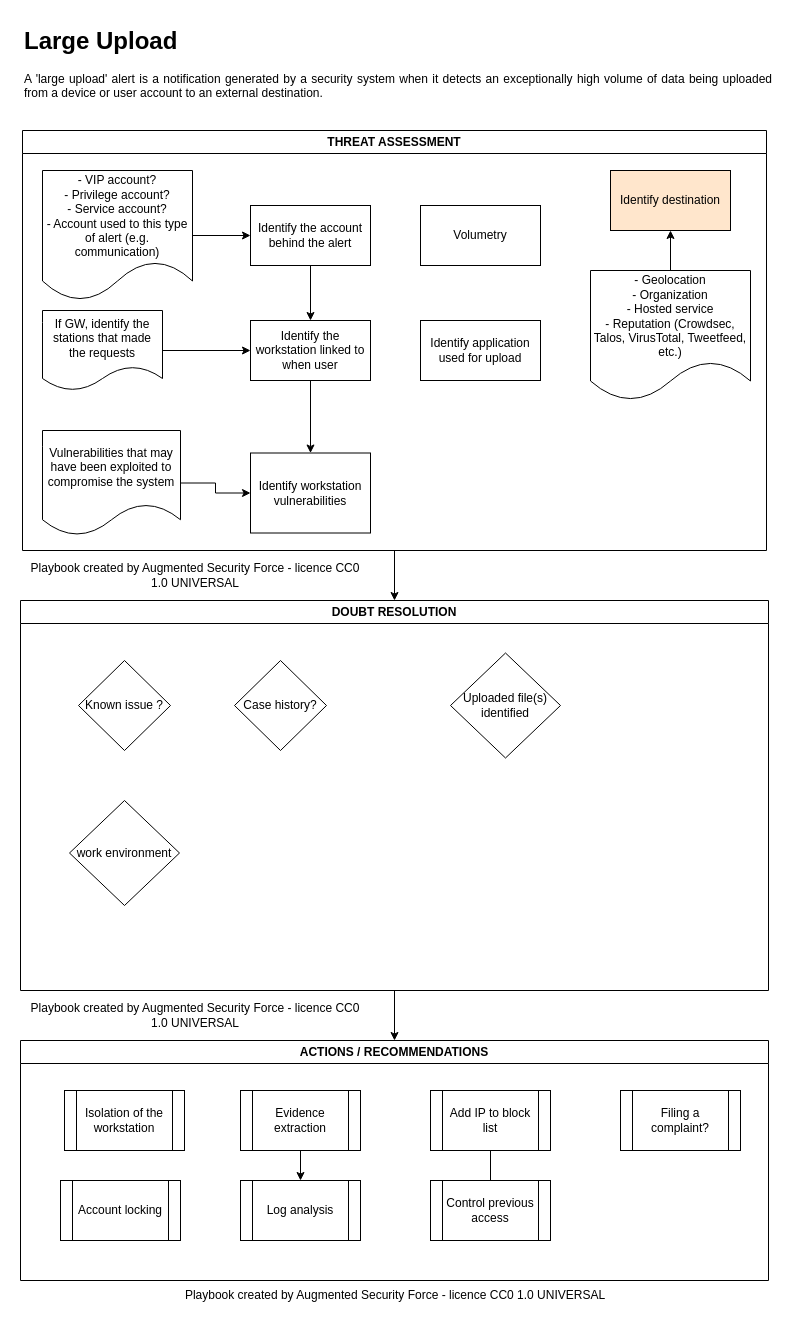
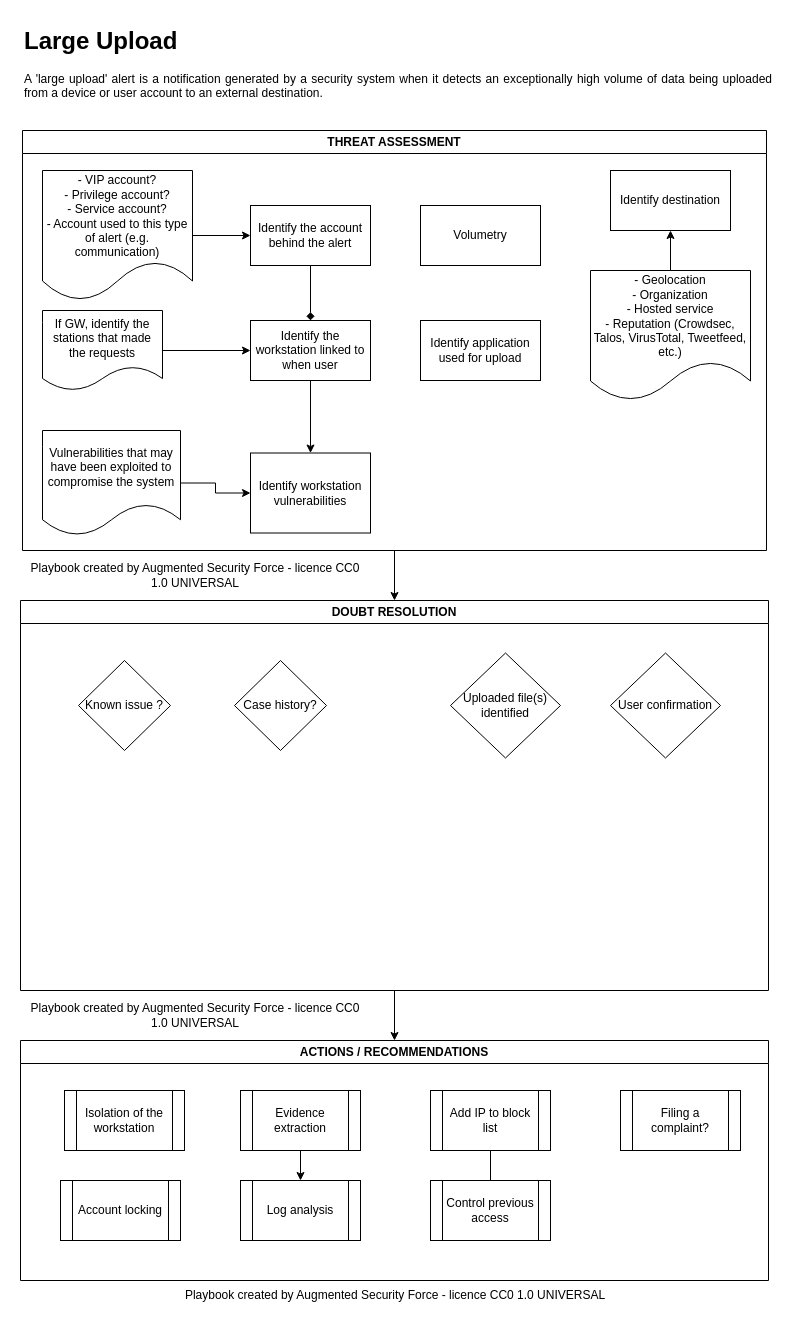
  <mxCell id="0" />
  <mxCell id="1" parent="0" />
  <mxCell id="2" style="edgeStyle=orthogonalEdgeStyle;rounded=0;orthogonalLoop=1;jettySize=auto;html=1;entryX=0.5;entryY=0;entryDx=0;entryDy=0;" edge="1" parent="1" source="3" target="21"><mxGeometry relative="1" as="geometry" /></mxCell>
  <mxCell id="3" value="THREAT ASSESSMENT" style="swimlane;whiteSpace=wrap;html=1;" vertex="1" parent="1"><mxGeometry x="22" y="130" width="744" height="420" as="geometry" /></mxCell>
  <mxCell id="4" value="&lt;div&gt;- VIP account?&lt;/div&gt;&lt;div&gt;- Privilege account?&lt;/div&gt;&lt;div&gt;- Service account?&lt;/div&gt;&lt;div&gt;- Account used to this type of alert (e.g. communication)&lt;/div&gt;" style="shape=document;whiteSpace=wrap;html=1;boundedLbl=1;" vertex="1" parent="3"><mxGeometry x="20" y="40" width="150" height="130" as="geometry" /></mxCell>
  <mxCell id="5" value="Vulnerabilities that may have been exploited to compromise the system" style="shape=document;whiteSpace=wrap;html=1;boundedLbl=1;" vertex="1" parent="3"><mxGeometry x="20" y="300" width="138" height="105" as="geometry" /></mxCell>
  <mxCell id="6" value="&lt;div&gt;- Geolocation&lt;/div&gt;&lt;div&gt;- Organization&lt;/div&gt;&lt;div&gt;- Hosted service&lt;/div&gt;&lt;div&gt;- Reputation (Crowdsec, Talos, VirusTotal, Tweetfeed, etc.)&lt;/div&gt;" style="shape=document;whiteSpace=wrap;html=1;boundedLbl=1;" vertex="1" parent="3"><mxGeometry x="568" y="140" width="160" height="130" as="geometry" /></mxCell>
- <mxCell id="7" value="Identify destination" style="rounded=0;whiteSpace=wrap;html=1;fillColor=#ffe6cc;" vertex="1" parent="3"><mxGeometry x="588" y="40" width="120" height="60" as="geometry" /></mxCell>
+ <mxCell id="7" value="Identify destination" style="rounded=0;whiteSpace=wrap;html=1;" vertex="1" parent="3"><mxGeometry x="588" y="40" width="120" height="60" as="geometry" /></mxCell>
  <mxCell id="8" style="edgeStyle=orthogonalEdgeStyle;rounded=0;orthogonalLoop=1;jettySize=auto;html=1;entryX=0.5;entryY=1;entryDx=0;entryDy=0;" edge="1" parent="3" source="6" target="7"><mxGeometry relative="1" as="geometry" /></mxCell>
  <mxCell id="9" value="Identify application used for upload" style="rounded=0;whiteSpace=wrap;html=1;" vertex="1" parent="3"><mxGeometry x="398" y="190" width="120" height="60" as="geometry" /></mxCell>
  <mxCell id="10" value="If GW, identify the stations that made the requests" style="shape=document;whiteSpace=wrap;html=1;boundedLbl=1;" vertex="1" parent="3"><mxGeometry x="20" y="180" width="120" height="80" as="geometry" /></mxCell>
  <mxCell id="11" value="Volumetry" style="rounded=0;whiteSpace=wrap;html=1;" vertex="1" parent="3"><mxGeometry x="398" y="75" width="120" height="60" as="geometry" /></mxCell>
  <mxCell id="12" value="Identify workstation vulnerabilities" style="rounded=0;whiteSpace=wrap;html=1;" vertex="1" parent="3"><mxGeometry x="228" y="322.5" width="120" height="80" as="geometry" /></mxCell>
  <mxCell id="13" style="edgeStyle=orthogonalEdgeStyle;rounded=0;orthogonalLoop=1;jettySize=auto;html=1;entryX=0;entryY=0.5;entryDx=0;entryDy=0;" edge="1" parent="3" source="5" target="12"><mxGeometry relative="1" as="geometry" /></mxCell>
  <mxCell id="14" value="Identify the workstation linked to when user" style="rounded=0;whiteSpace=wrap;html=1;" vertex="1" parent="3"><mxGeometry x="228" y="190" width="120" height="60" as="geometry" /></mxCell>
  <mxCell id="15" value="" style="edgeStyle=orthogonalEdgeStyle;rounded=0;orthogonalLoop=1;jettySize=auto;html=1;" edge="1" parent="3" source="14" target="12"><mxGeometry relative="1" as="geometry" /></mxCell>
  <mxCell id="16" style="edgeStyle=orthogonalEdgeStyle;rounded=0;orthogonalLoop=1;jettySize=auto;html=1;entryX=0;entryY=0.5;entryDx=0;entryDy=0;" edge="1" parent="3" source="10" target="14"><mxGeometry relative="1" as="geometry" /></mxCell>
  <mxCell id="17" value="Identify the account behind the alert" style="rounded=0;whiteSpace=wrap;html=1;" vertex="1" parent="3"><mxGeometry x="228" y="75" width="120" height="60" as="geometry" /></mxCell>
- <mxCell id="18" value="" style="edgeStyle=orthogonalEdgeStyle;rounded=0;orthogonalLoop=1;jettySize=auto;html=1;" edge="1" parent="3" source="17" target="14"><mxGeometry relative="1" as="geometry" /></mxCell>
+ <mxCell id="18" value="" style="edgeStyle=orthogonalEdgeStyle;rounded=0;orthogonalLoop=1;jettySize=auto;html=1;endArrow=diamond;" edge="1" parent="3" source="17" target="14"><mxGeometry relative="1" as="geometry" /></mxCell>
  <mxCell id="19" style="edgeStyle=orthogonalEdgeStyle;rounded=0;orthogonalLoop=1;jettySize=auto;html=1;entryX=0;entryY=0.5;entryDx=0;entryDy=0;" edge="1" parent="3" source="4" target="17"><mxGeometry relative="1" as="geometry" /></mxCell>
  <mxCell id="20" style="edgeStyle=orthogonalEdgeStyle;rounded=0;orthogonalLoop=1;jettySize=auto;html=1;entryX=0.5;entryY=0;entryDx=0;entryDy=0;" edge="1" parent="1" source="21" target="27"><mxGeometry relative="1" as="geometry" /></mxCell>
  <mxCell id="21" value="DOUBT RESOLUTION" style="swimlane;whiteSpace=wrap;html=1;" vertex="1" parent="1"><mxGeometry x="20" y="600" width="748" height="390" as="geometry" /></mxCell>
  <mxCell id="22" value="Known issue ?" style="rhombus;whiteSpace=wrap;html=1;" vertex="1" parent="21"><mxGeometry x="58" y="60" width="92" height="90" as="geometry" /></mxCell>
  <mxCell id="23" value="Case history?" style="rhombus;whiteSpace=wrap;html=1;" vertex="1" parent="21"><mxGeometry x="214" y="60" width="92" height="90" as="geometry" /></mxCell>
  <mxCell id="24" value="Uploaded file(s) identified" style="rhombus;whiteSpace=wrap;html=1;" vertex="1" parent="21"><mxGeometry x="430" y="52.5" width="110" height="105" as="geometry" /></mxCell>
- <mxCell id="26" value="work environment" style="rhombus;whiteSpace=wrap;html=1;" vertex="1" parent="21"><mxGeometry x="49" y="200" width="110" height="105" as="geometry" /></mxCell>
+ <mxCell id="25" value="User confirmation" style="rhombus;whiteSpace=wrap;html=1;" vertex="1" parent="21"><mxGeometry x="590" y="52.5" width="110" height="105" as="geometry" /></mxCell>
  <mxCell id="27" value="ACTIONS / RECOMMENDATIONS" style="swimlane;whiteSpace=wrap;html=1;" vertex="1" parent="1"><mxGeometry x="20" y="1040" width="748" height="240" as="geometry" /></mxCell>
  <mxCell id="28" value="Isolation of the workstation" style="shape=process;whiteSpace=wrap;html=1;backgroundOutline=1;" vertex="1" parent="27"><mxGeometry x="44" y="50" width="120" height="60" as="geometry" /></mxCell>
  <mxCell id="29" value="Account locking" style="shape=process;whiteSpace=wrap;html=1;backgroundOutline=1;" vertex="1" parent="27"><mxGeometry x="40" y="140" width="120" height="60" as="geometry" /></mxCell>
  <mxCell id="30" value="" style="edgeStyle=orthogonalEdgeStyle;rounded=0;orthogonalLoop=1;jettySize=auto;html=1;endArrow=none;" edge="1" parent="27" source="31" target="36"><mxGeometry relative="1" as="geometry" /></mxCell>
  <mxCell id="31" value="Add IP to block list" style="shape=process;whiteSpace=wrap;html=1;backgroundOutline=1;" vertex="1" parent="27"><mxGeometry x="410" y="50" width="120" height="60" as="geometry" /></mxCell>
  <mxCell id="32" value="" style="edgeStyle=orthogonalEdgeStyle;rounded=0;orthogonalLoop=1;jettySize=auto;html=1;" edge="1" parent="27" source="33" target="35"><mxGeometry relative="1" as="geometry" /></mxCell>
  <mxCell id="33" value="Evidence extraction" style="shape=process;whiteSpace=wrap;html=1;backgroundOutline=1;" vertex="1" parent="27"><mxGeometry x="220" y="50" width="120" height="60" as="geometry" /></mxCell>
  <mxCell id="34" value="Filing a complaint?" style="shape=process;whiteSpace=wrap;html=1;backgroundOutline=1;" vertex="1" parent="27"><mxGeometry x="600" y="50" width="120" height="60" as="geometry" /></mxCell>
  <mxCell id="35" value="Log analysis" style="shape=process;whiteSpace=wrap;html=1;backgroundOutline=1;" vertex="1" parent="27"><mxGeometry x="220" y="140" width="120" height="60" as="geometry" /></mxCell>
  <mxCell id="36" value="Control previous access" style="shape=process;whiteSpace=wrap;html=1;backgroundOutline=1;" vertex="1" parent="27"><mxGeometry x="410" y="140" width="120" height="60" as="geometry" /></mxCell>
  <mxCell id="37" value="Playbook created by Augmented Security Force - licence&amp;nbsp;CC0 1.0 UNIVERSAL" style="text;html=1;align=center;verticalAlign=middle;whiteSpace=wrap;rounded=0;" vertex="1" parent="1"><mxGeometry x="20" y="1280" width="750" height="30" as="geometry" /></mxCell>
  <mxCell id="38" value="Playbook created by Augmented Security Force - licence&amp;nbsp;CC0 1.0 UNIVERSAL" style="text;html=1;align=center;verticalAlign=middle;whiteSpace=wrap;rounded=0;" vertex="1" parent="1"><mxGeometry x="20" y="560" width="350" height="30" as="geometry" /></mxCell>
  <mxCell id="39" value="Playbook created by Augmented Security Force - licence&amp;nbsp;CC0 1.0 UNIVERSAL" style="text;html=1;align=center;verticalAlign=middle;whiteSpace=wrap;rounded=0;" vertex="1" parent="1"><mxGeometry x="20" y="1000" width="350" height="30" as="geometry" /></mxCell>
  <mxCell id="40" value="&lt;h1 style=&quot;margin-top: 0px;&quot;&gt;Large Upload&lt;/h1&gt;&lt;p style=&quot;text-align: justify;&quot;&gt;A 'large upload' alert is a notification generated by a security system when it detects an exceptionally high volume of data being uploaded from a device or user account to an external destination.&lt;/p&gt;" style="text;html=1;whiteSpace=wrap;overflow=hidden;rounded=0;" vertex="1" parent="1"><mxGeometry x="22" y="20" width="750" height="90" as="geometry" /></mxCell>
